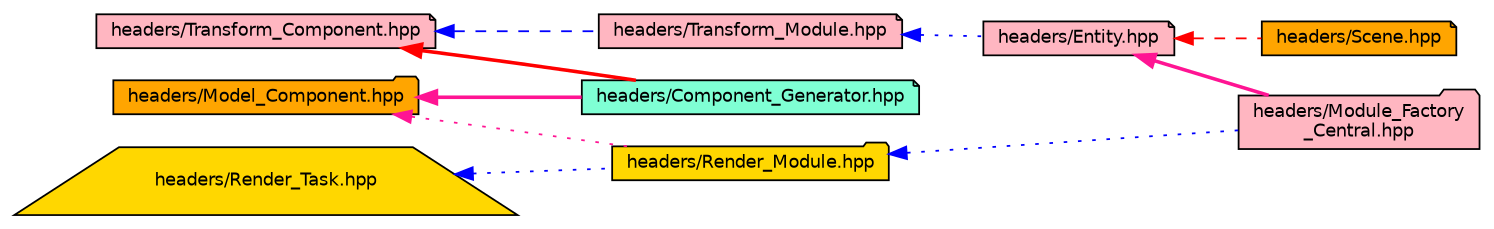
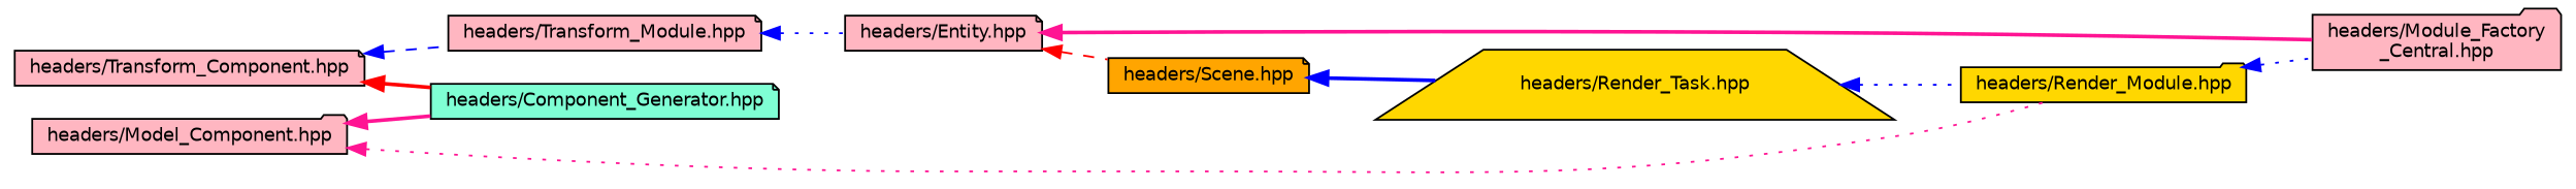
  digraph {
    rankdir=LR
    node [color=black fillcolor=lightpink fontname=Helvetica fontsize=10 shape=note style=filled]
    edge [color=blue dir=back fontname=Helvetica fontsize=10 labelfontname=Helvetica labelfontsize=10 style=bold]
    n1 [fontcolor=black height=0.2 label="headers/Transform_Component.hpp" width=0.4]
    n2 [fillcolor=aquamarine height=0.2 label="headers/Component_Generator.hpp" width=0.4]
    n3 [height=0.2 label="headers/Transform_Module.hpp" width=0.4]
    n4 [height=0.2 label="headers/Entity.hpp" width=0.4]
    n5 [height=0.2 label="headers/Module_Factory\l_Central.hpp" shape=folder width=0.4]
    n6 [fillcolor=orange height=0.2 label="headers/Scene.hpp" width=0.4]
    n7 [fillcolor=gold height=0.2 label="headers/Render_Task.hpp" shape=trapezium width=0.4]
    n8 [fillcolor=gold height=0.2 label="headers/Render_Module.hpp" shape=folder width=0.4]
-   n9 [fillcolor=orange height=0.2 label="headers/Model_Component.hpp" shape=folder width=0.4]
+   n9 [height=0.2 label="headers/Model_Component.hpp" shape=folder width=0.4]
    n1 -> n2 [color=red]
    n1 -> n3 [style=dashed]
    n3 -> n4 [style=dotted]
    n4 -> n5 [color=deeppink]
    n4 -> n6 [color=red style=dashed]
+   n6 -> n7
    n7 -> n8 [style=dotted]
    n8 -> n5 [style=dotted]
    n9 -> n2 [color=deeppink]
    n9 -> n8 [color=deeppink style=dotted]
  }
